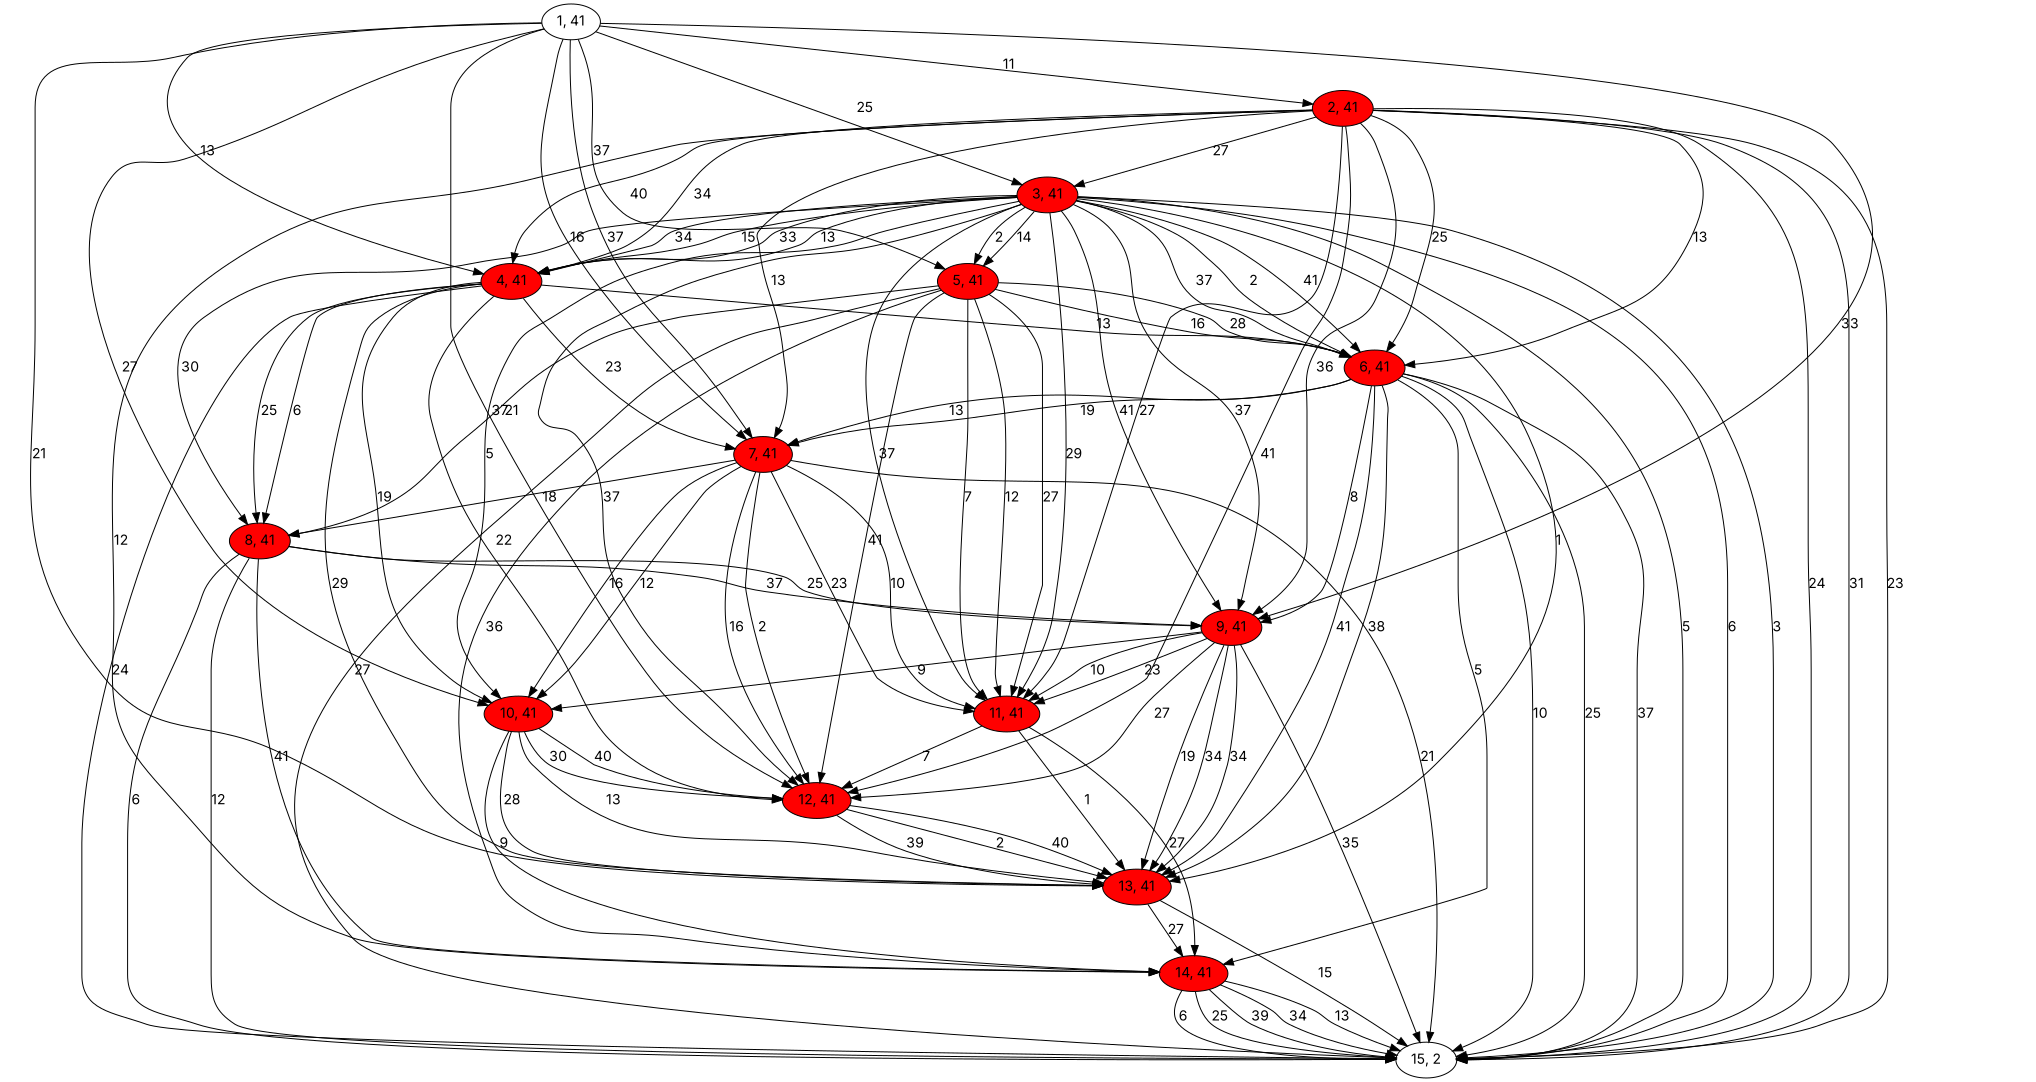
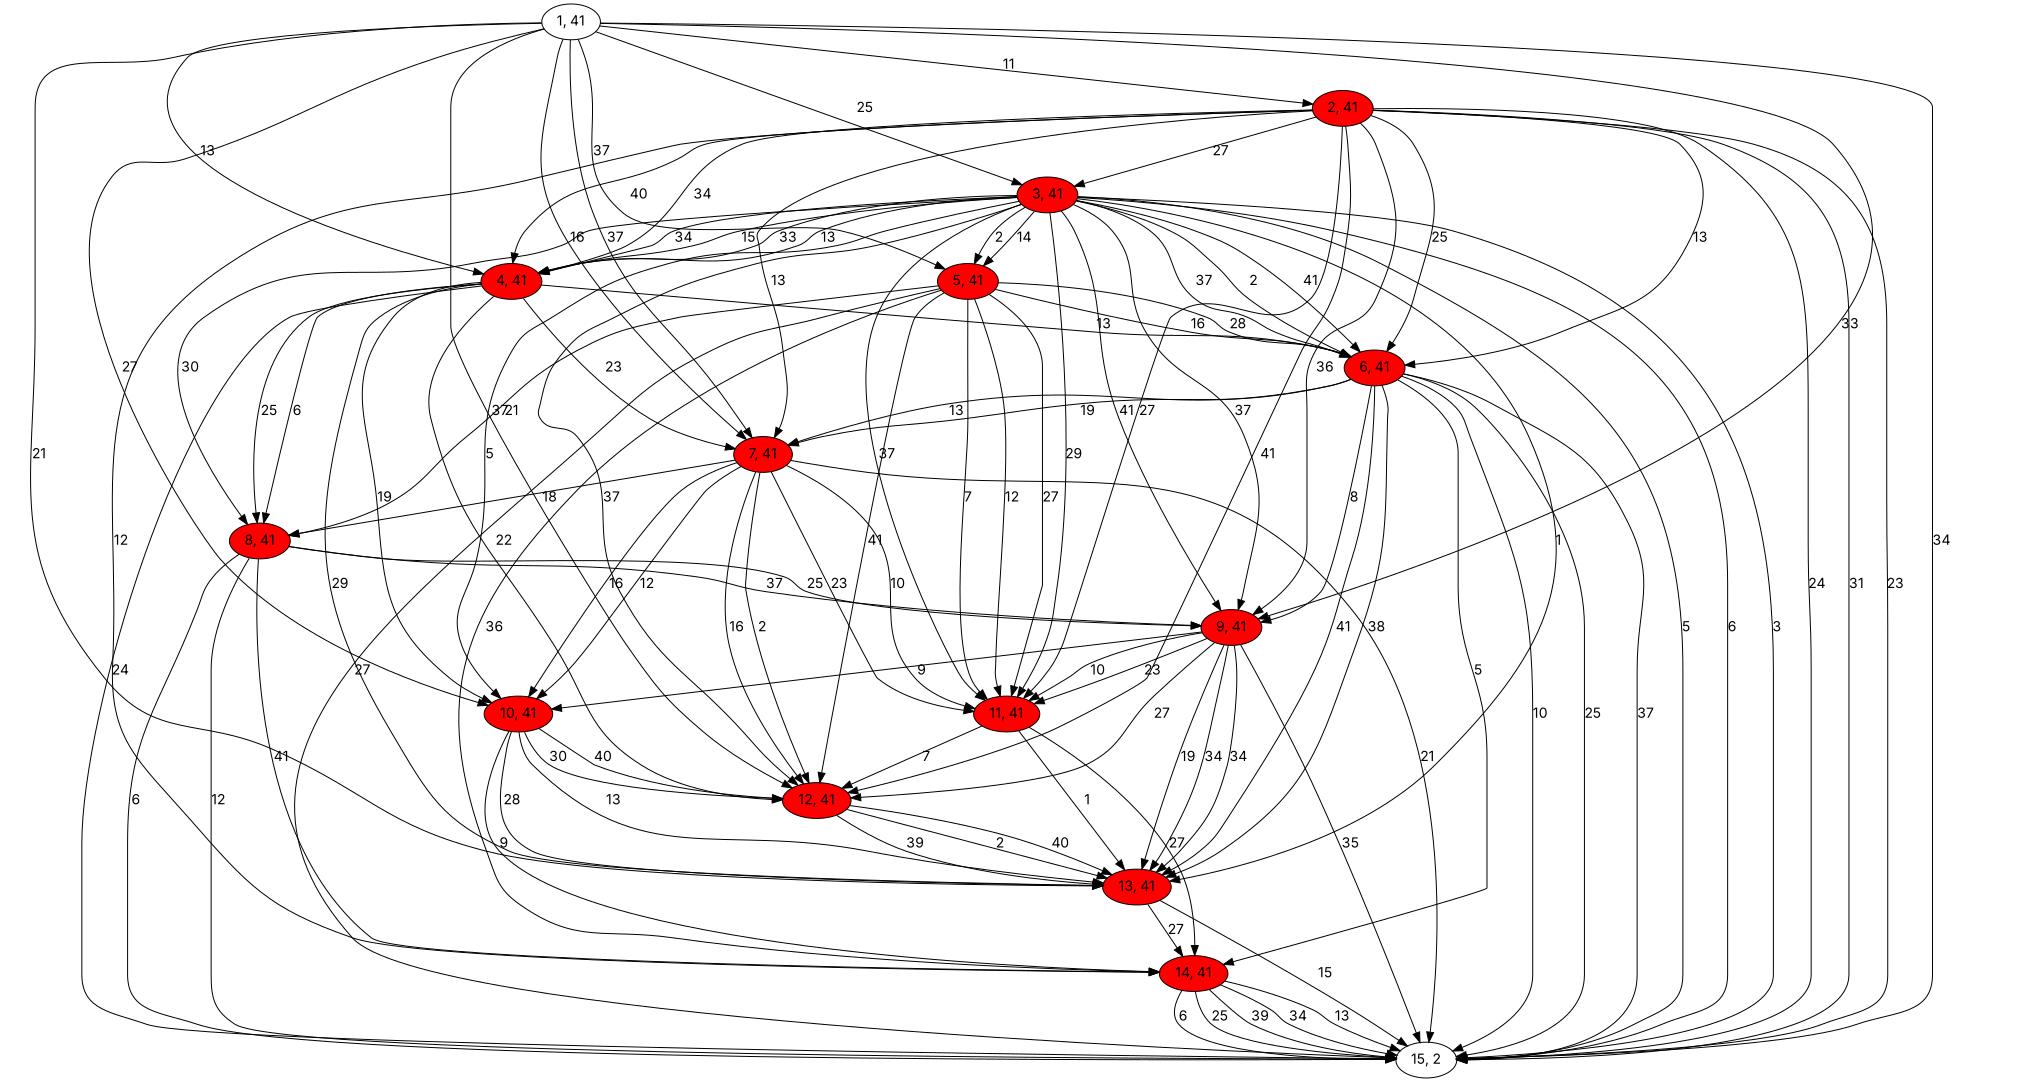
  digraph {
    fontname=Inter
    node [fontname=Inter fillcolor=red style=filled]
    edge [fontname=Inter]
    n1 [label="1, 41" fillcolor="" style=""]
    n2 [label="2, 41"]
    n3 [label="3, 41"]
    n4 [label="4, 41"]
    n5 [label="5, 41"]
    n6 [label="7, 41"]
    n7 [label="9, 41"]
    n8 [label="10, 41"]
    n9 [label="12, 41"]
    n10 [label="13, 41"]
    n11 [label="15, 2" fillcolor="" style=""]
    n12 [label="6, 41"]
    n13 [label="11, 41"]
    n14 [label="14, 41"]
    n15 [label="8, 41"]
    n1 -> n2 [label=11]
    n1 -> n3 [label=25]
    n1 -> n4 [label=13]
    n1 -> n5 [label=37]
    n1 -> n6 [label=16]
    n1 -> n6 [label=37]
    n1 -> n7 [label=33]
    n1 -> n8 [label=27]
    n1 -> n9 [label=37]
    n1 -> n10 [label=21]
+   n1 -> n11 [label=34]
    n2 -> n3 [label=27]
    n2 -> n4 [label=40]
    n2 -> n4 [label=34]
    n2 -> n6 [label=13]
    n2 -> n7 [label=36]
    n2 -> n9 [label=41]
    n2 -> n11 [label=24]
    n2 -> n11 [label=31]
    n2 -> n11 [label=23]
    n2 -> n12 [label=13]
    n2 -> n12 [label=25]
    n2 -> n13 [label=27]
    n2 -> n14 [label=12]
    n3 -> n4 [label=34]
    n3 -> n4 [label=15]
    n3 -> n4 [label=33]
    n3 -> n4 [label=13]
    n3 -> n5 [label=2]
    n3 -> n5 [label=14]
    n3 -> n7 [label=37]
    n3 -> n7 [label=41]
    n3 -> n8 [label=5]
    n3 -> n9 [label=37]
    n3 -> n10 [label=1]
    n3 -> n11 [label=5]
    n3 -> n11 [label=6]
    n3 -> n11 [label=3]
    n3 -> n12 [label=37]
    n3 -> n12 [label=2]
    n3 -> n12 [label=41]
    n3 -> n13 [label=29]
    n3 -> n13 [label=37]
    n3 -> n15 [label=30]
    n4 -> n6 [label=23]
    n4 -> n8 [label=19]
    n4 -> n9 [label=22]
    n4 -> n10 [label=29]
    n4 -> n11 [label=24]
    n4 -> n12 [label=13]
    n4 -> n15 [label=6]
    n4 -> n15 [label=25]
    n5 -> n9 [label=41]
    n5 -> n11 [label=27]
    n5 -> n12 [label=16]
    n5 -> n12 [label=28]
    n5 -> n13 [label=7]
    n5 -> n13 [label=12]
    n5 -> n13 [label=27]
    n5 -> n14 [label=36]
    n5 -> n15 [label=21]
    n6 -> n8 [label=16]
    n6 -> n8 [label=12]
    n6 -> n9 [label=2]
    n6 -> n9 [label=16]
    n6 -> n11 [label=21]
    n6 -> n13 [label=23]
    n6 -> n13 [label=10]
    n6 -> n15 [label=18]
    n7 -> n8 [label=9]
    n7 -> n9 [label=27]
    n7 -> n10 [label=19]
    n7 -> n10 [label=34]
    n7 -> n10 [label=34]
    n7 -> n11 [label=35]
    n7 -> n13 [label=10]
    n7 -> n13 [label=23]
    n8 -> n9 [label=40]
    n8 -> n9 [label=30]
    n8 -> n10 [label=28]
    n8 -> n10 [label=13]
    n8 -> n14 [label=9]
    n9 -> n10 [label=39]
    n9 -> n10 [label=2]
    n9 -> n10 [label=40]
    n10 -> n11 [label=15]
    n10 -> n14 [label=27]
    n12 -> n6 [label=13]
    n12 -> n6 [label=19]
    n12 -> n7 [label=8]
    n12 -> n10 [label=41]
    n12 -> n10 [label=38]
    n12 -> n11 [label=10]
    n12 -> n11 [label=25]
    n12 -> n11 [label=37]
    n12 -> n14 [label=5]
    n13 -> n9 [label=7]
    n13 -> n10 [label=1]
    n13 -> n14 [label=27]
    n14 -> n11 [label=13]
    n14 -> n11 [label=6]
    n14 -> n11 [label=25]
    n14 -> n11 [label=39]
    n14 -> n11 [label=34]
    n15 -> n7 [label=37]
    n15 -> n7 [label=25]
    n15 -> n11 [label=6]
    n15 -> n11 [label=12]
    n15 -> n14 [label=41]
  }
